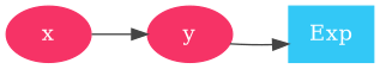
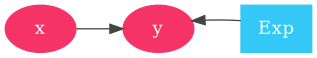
  digraph {
    rankdir=LR
    node [color="#f63366" fontcolor=white style=filled]
    edge [color="#444444"]
    n1 [label=x]
    n2 [label=y]
    n3 [color="#33c8f6" label=Exp shape=box]
    n1 -> n2
-   n2 -> n3
+   n3 -> n2
  }
